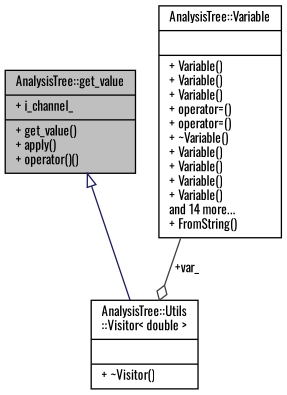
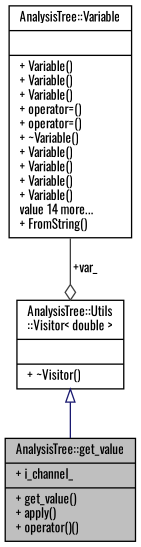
  digraph {
    fontname=Oswald
    node [color=black fillcolor=white fontname=Oswald fontsize=10 shape=record style=filled]
    edge [fontname=Oswald fontsize=10 labelfontname=Helvetica labelfontsize=10 style=solid]
    n1 [fillcolor=grey75 fontcolor=black height=0.2 label="{AnalysisTree::get_value\n|+ i_channel_\l|+ get_value()\l+ apply()\l+ operator()()\l}" width=0.4]
    n2 [height=0.2 label="{AnalysisTree::Utils\l::Visitor\< double \>\n||+ ~Visitor()\l}" width=0.4]
-   n3 [height=0.2 label="{AnalysisTree::Variable\n||+ Variable()\l+ Variable()\l+ Variable()\l+ operator=()\l+ operator=()\l+ ~Variable()\l+ Variable()\l+ Variable()\l+ Variable()\l+ Variable()\land 14 more...\l+ FromString()\l}" width=0.4]
-   n1 -> n2 [arrowtail=onormal color=midnightblue dir=back]
+   n3 [height=0.2 label="{AnalysisTree::Variable\n||+ Variable()\l+ Variable()\l+ Variable()\l+ operator=()\l+ operator=()\l+ ~Variable()\l+ Variable()\l+ Variable()\l+ Variable()\l+ Variable()\lvalue 14 more...\l+ FromString()\l}" width=0.4]
+   n2 -> n1 [arrowtail=onormal color=midnightblue dir=back]
    n3 -> n2 [arrowhead=odiamond color=grey25 label=" +var_"]
  }
